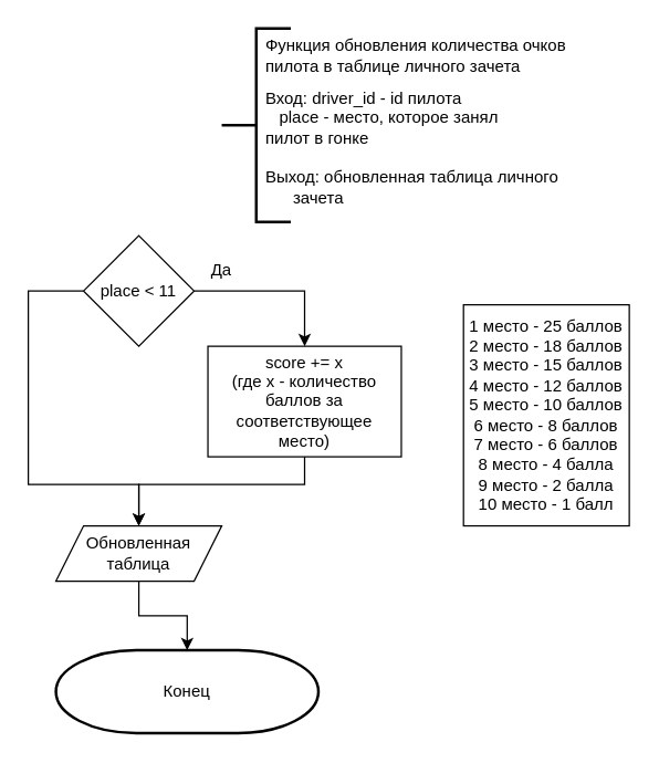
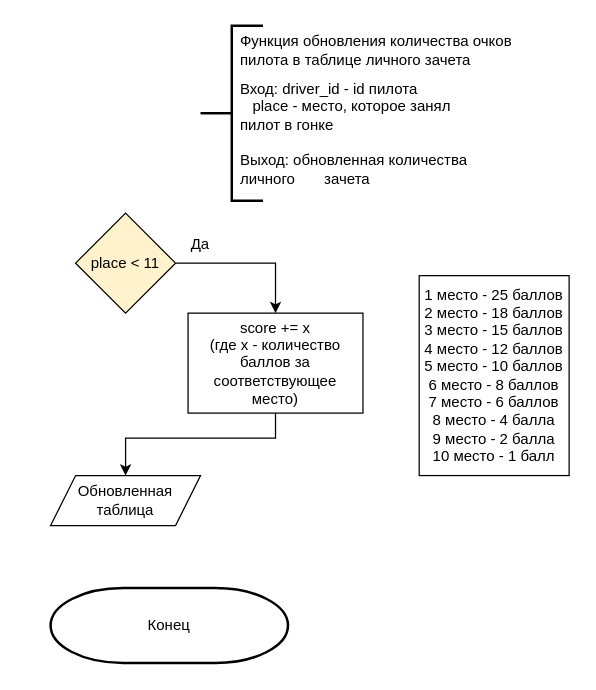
  <mxCell id="0" />
  <mxCell id="1" parent="0" />
  <mxCell id="2" value="" style="strokeWidth=2;html=1;shape=mxgraph.flowchart.annotation_2;align=left;labelPosition=right;pointerEvents=1;" vertex="1" parent="1"><mxGeometry x="160" y="20" width="50" height="140" as="geometry" /></mxCell>
  <mxCell id="3" value="Функция обновления количества очков пилота в таблице личного зачета" style="text;html=1;strokeColor=none;fillColor=none;align=left;verticalAlign=middle;whiteSpace=wrap;rounded=0;" vertex="1" parent="1"><mxGeometry x="190" y="20" width="220" height="40" as="geometry" /></mxCell>
  <mxCell id="4" value="Вход: driver_id - id пилота&lt;br&gt;&lt;span style=&quot;white-space: pre;&quot;&gt; &lt;/span&gt;&amp;nbsp;&amp;nbsp;place - место, которое занял &lt;span style=&quot;white-space: pre;&quot;&gt; &lt;/span&gt;&lt;span style=&quot;white-space: pre;&quot;&gt; &lt;/span&gt;&amp;nbsp; &amp;nbsp; &amp;nbsp; пилот в гонке" style="text;html=1;strokeColor=none;fillColor=none;align=left;verticalAlign=middle;whiteSpace=wrap;rounded=0;" vertex="1" parent="1"><mxGeometry x="190" y="60" width="220" height="50" as="geometry" /></mxCell>
- <mxCell id="5" value="Выход: обновленная таблица личного &lt;span style=&quot;white-space: pre;&quot;&gt; &lt;/span&gt;&amp;nbsp; &amp;nbsp; &amp;nbsp;зачета" style="text;html=1;strokeColor=none;fillColor=none;align=left;verticalAlign=middle;whiteSpace=wrap;rounded=0;" vertex="1" parent="1"><mxGeometry x="190" y="110" width="220" height="50" as="geometry" /></mxCell>
+ <mxCell id="5" value="Выход: обновленная количества личного &lt;span style=&quot;white-space: pre;&quot;&gt; &lt;/span&gt;&amp;nbsp; &amp;nbsp; &amp;nbsp;зачета" style="text;html=1;strokeColor=none;fillColor=none;align=left;verticalAlign=middle;whiteSpace=wrap;rounded=0;" vertex="1" parent="1"><mxGeometry x="190" y="110" width="220" height="50" as="geometry" /></mxCell>
  <mxCell id="6" value="" style="edgeStyle=orthogonalEdgeStyle;rounded=0;orthogonalLoop=1;jettySize=auto;html=1;entryX=0.5;entryY=0;entryDx=0;entryDy=0;" edge="1" parent="1" source="8" target="10"><mxGeometry relative="1" as="geometry" /></mxCell>
- <mxCell id="7" style="edgeStyle=orthogonalEdgeStyle;rounded=0;orthogonalLoop=1;jettySize=auto;html=1;" edge="1" parent="1" source="8" target="13"><mxGeometry relative="1" as="geometry"><mxPoint x="-10" y="380" as="targetPoint" /><Array as="points"><mxPoint x="20" y="210" /><mxPoint x="20" y="350" /><mxPoint x="100" y="350" /></Array></mxGeometry></mxCell>
- <mxCell id="8" value="place &amp;lt; 11" style="rhombus;whiteSpace=wrap;html=1;" vertex="1" parent="1"><mxGeometry x="60" y="170" width="80" height="80" as="geometry" /></mxCell>
+ <mxCell id="8" value="place &amp;lt; 11" style="rhombus;whiteSpace=wrap;html=1;fillColor=#fff2cc;" vertex="1" parent="1"><mxGeometry x="60" y="170" width="80" height="80" as="geometry" /></mxCell>
  <mxCell id="9" style="edgeStyle=orthogonalEdgeStyle;rounded=0;orthogonalLoop=1;jettySize=auto;html=1;entryX=0.5;entryY=0;entryDx=0;entryDy=0;" edge="1" parent="1" source="10" target="13"><mxGeometry relative="1" as="geometry"><Array as="points"><mxPoint x="220" y="350" /><mxPoint x="100" y="350" /></Array></mxGeometry></mxCell>
  <mxCell id="10" value="score += x&lt;br&gt;(где x - количество баллов за соответствующее место)" style="whiteSpace=wrap;html=1;" vertex="1" parent="1"><mxGeometry x="150" y="250" width="140" height="80" as="geometry" /></mxCell>
  <mxCell id="11" value="Да" style="text;html=1;strokeColor=none;fillColor=none;align=center;verticalAlign=middle;whiteSpace=wrap;rounded=0;" vertex="1" parent="1"><mxGeometry x="130" y="180" width="60" height="30" as="geometry" /></mxCell>
- <mxCell id="12" style="edgeStyle=orthogonalEdgeStyle;rounded=0;orthogonalLoop=1;jettySize=auto;html=1;entryX=0.5;entryY=0;entryDx=0;entryDy=0;entryPerimeter=0;" edge="1" parent="1" source="13" target="14"><mxGeometry relative="1" as="geometry" /></mxCell>
  <mxCell id="13" value="Обновленная таблица" style="shape=parallelogram;perimeter=parallelogramPerimeter;whiteSpace=wrap;html=1;fixedSize=1;" vertex="1" parent="1"><mxGeometry x="40" y="380" width="120" height="40" as="geometry" /></mxCell>
  <mxCell id="14" value="Конец" style="strokeWidth=2;html=1;shape=mxgraph.flowchart.terminator;whiteSpace=wrap;" vertex="1" parent="1"><mxGeometry x="40" y="470" width="190" height="60" as="geometry" /></mxCell>
  <mxCell id="15" value="1 место - 25 баллов&lt;br&gt;2 место - 18 баллов&lt;br&gt;3 место - 15 баллов&lt;br&gt;4 место - 12 баллов&lt;br&gt;5 место - 10 баллов&lt;br&gt;6 место - 8 баллов&lt;br&gt;7 место - 6 баллов&lt;br&gt;8 место - 4 балла&lt;br&gt;9 место - 2 балла&lt;br&gt;10 место - 1 балл" style="rounded=0;whiteSpace=wrap;html=1;" vertex="1" parent="1"><mxGeometry x="335" y="220" width="120" height="160" as="geometry" /></mxCell>
